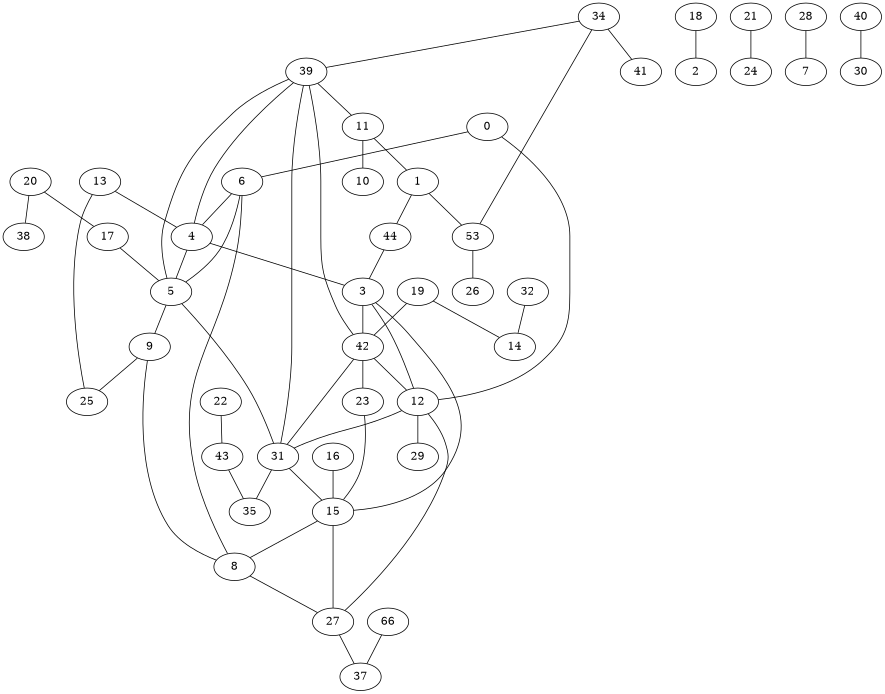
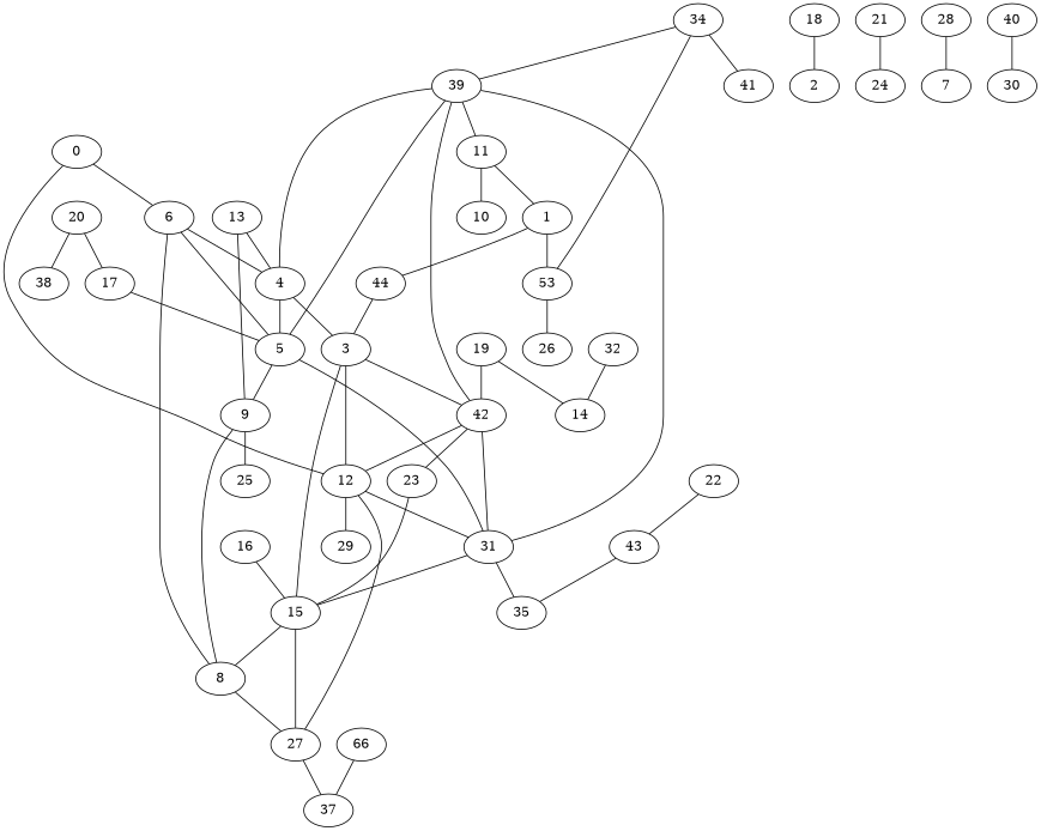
  graph {
    0
    6
    12
    4
    3
    31
    29
    n8 [label=53]
    1
    44
    26
    42
    23
    5
    9
    8
    25
    15
    35
    27
    37
    11
    10
    13
    16
    17
    18
    2
    19
    14
    20
    38
    21
    24
    22
    43
    28
    7
    32
    34
    39
    41
    n43 [label=66]
    40
    30
    0 -- 6
    0 -- 12
    6 -- 4
    12 -- 3
    12 -- 31
    12 -- 29
    4 -- 3
    4 -- 5
    3 -- 42
    31 -- 42
    31 -- 15
    31 -- 35
    n8 -- 26
    1 -- n8
    1 -- 44
    44 -- 3
    42 -- 12
    42 -- 23
    23 -- 15
    5 -- 6
    5 -- 31
    5 -- 9
    9 -- 8
    9 -- 25
    8 -- 6
    8 -- 27
    15 -- 3
    15 -- 8
    27 -- 12
    27 -- 15
    27 -- 37
    11 -- 1
    11 -- 10
    13 -- 4
-   13 -- 25
+   13 -- 9
    16 -- 15
    17 -- 5
    18 -- 2
    19 -- 42
    19 -- 14
    20 -- 17
    20 -- 38
    21 -- 24
    22 -- 43
    43 -- 35
    28 -- 7
    32 -- 14
    34 -- n8
    34 -- 39
    34 -- 41
    39 -- 4
    39 -- 31
    39 -- 42
    39 -- 5
    39 -- 11
    n43 -- 37
    40 -- 30
  }
